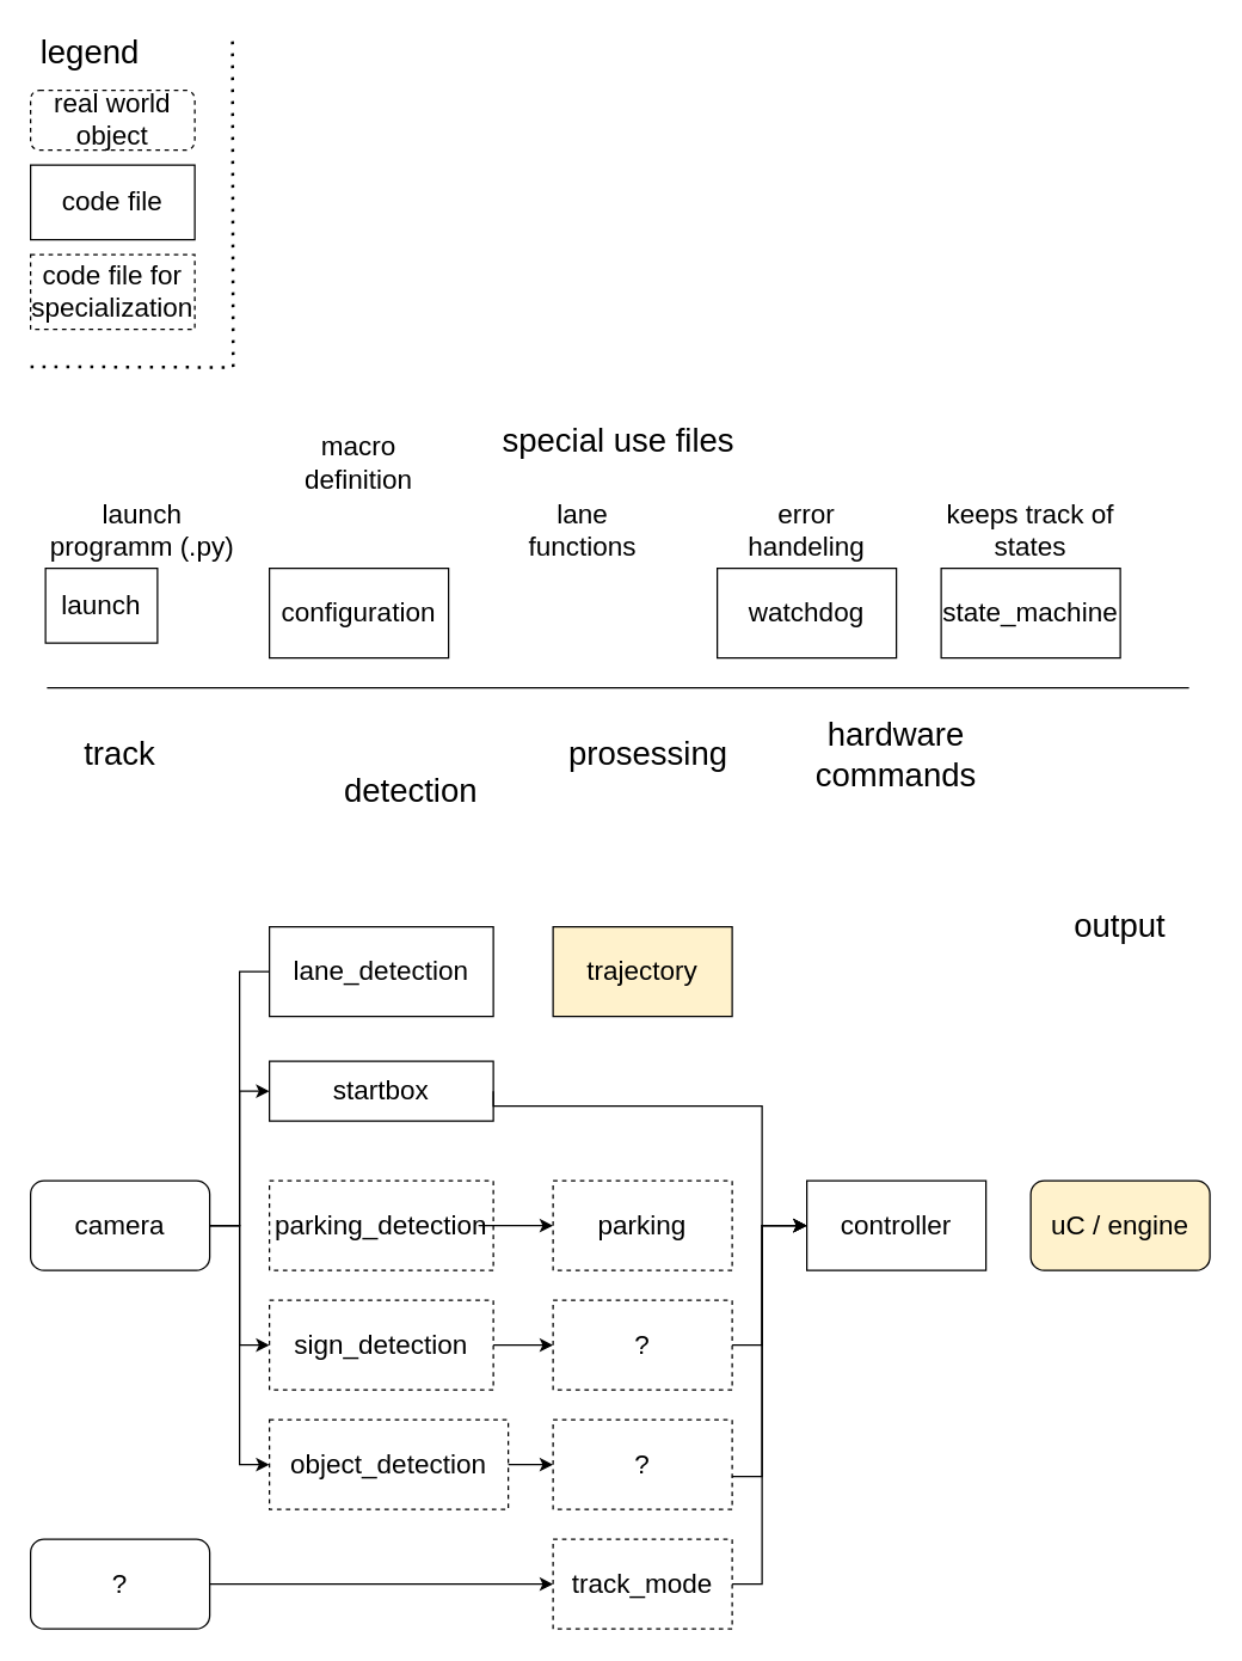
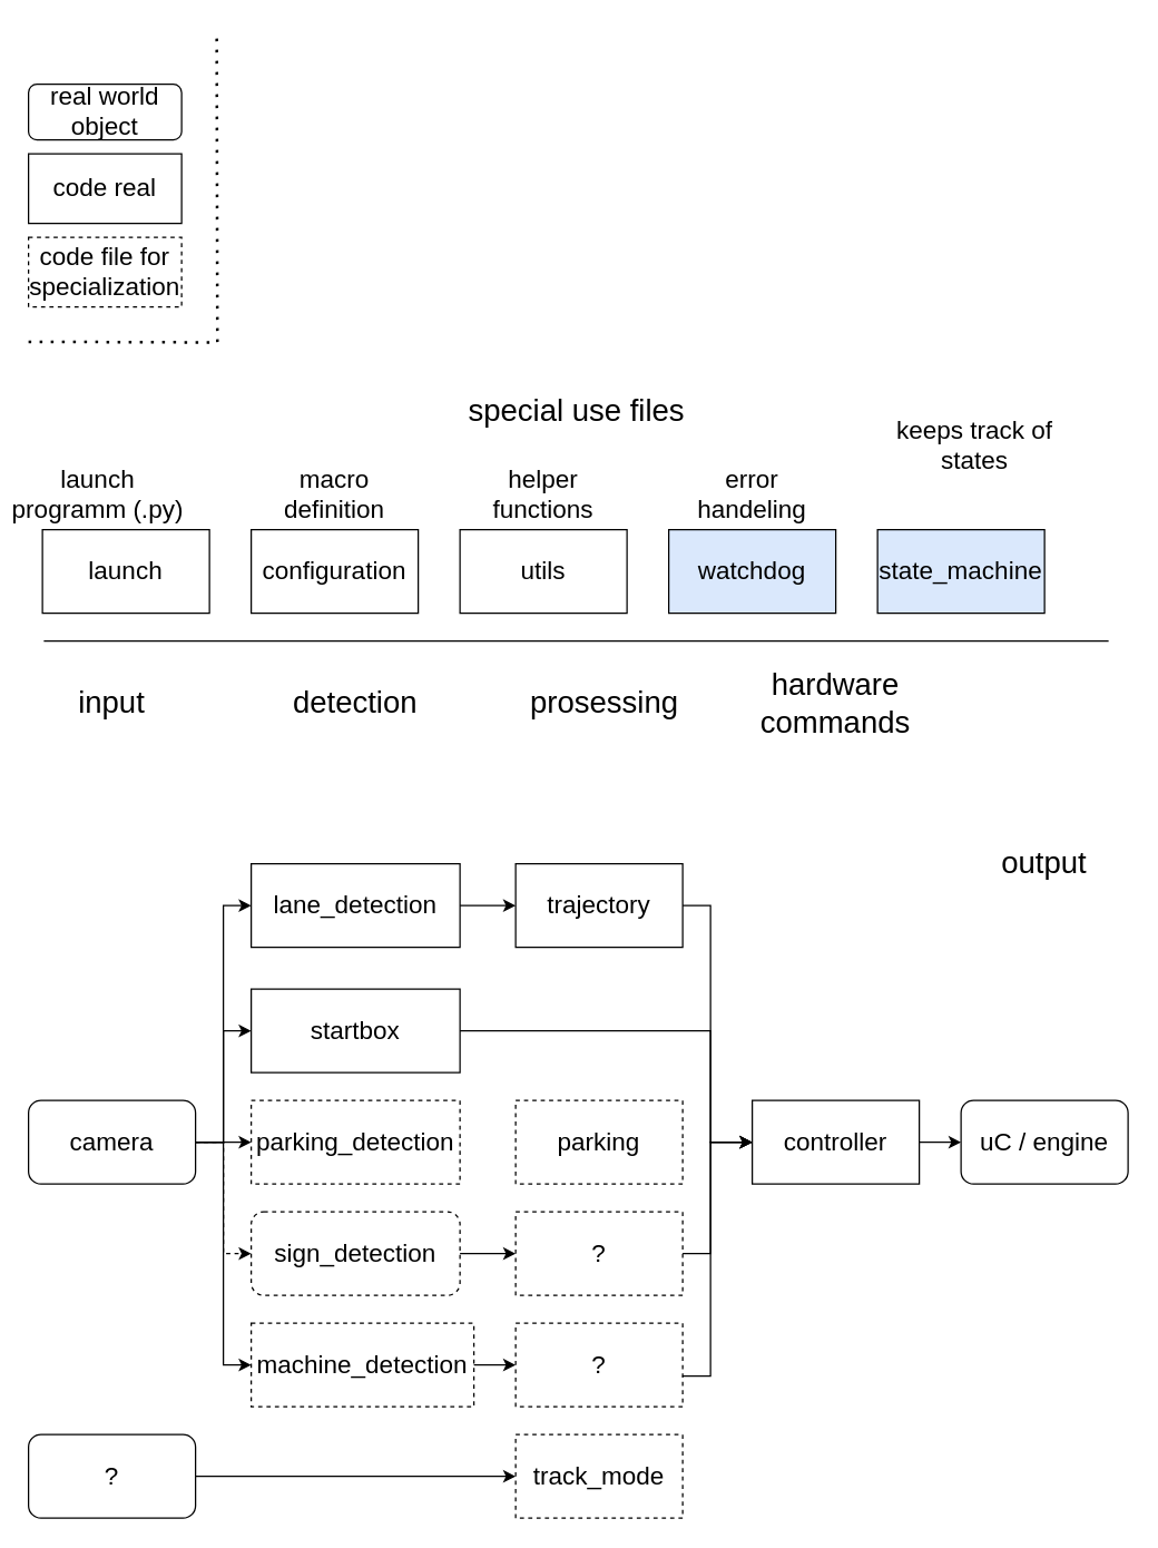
  <mxCell id="0" />
  <mxCell id="1" parent="0" />
  <mxCell id="2" value="lane_detection" style="rounded=0;whiteSpace=wrap;html=1;fontSize=18;" parent="1" vertex="1"><mxGeometry x="180" y="620" width="150" height="60" as="geometry" /></mxCell>
- <mxCell id="3" value="trajectory" style="rounded=0;whiteSpace=wrap;html=1;fontSize=18;fillColor=#fff2cc;" parent="1" vertex="1"><mxGeometry x="370" y="620" width="120" height="60" as="geometry" /></mxCell>
- <mxCell id="4" value="state_machine" style="rounded=0;whiteSpace=wrap;html=1;fontSize=18;" parent="1" vertex="1"><mxGeometry x="630" y="380" width="120" height="60" as="geometry" /></mxCell>
- <mxCell id="5" value="startbox" style="rounded=0;whiteSpace=wrap;html=1;fontSize=18;" parent="1" vertex="1"><mxGeometry x="180" y="710" width="150" height="40" as="geometry" /></mxCell>
+ <mxCell id="3" value="trajectory" style="rounded=0;whiteSpace=wrap;html=1;fontSize=18;" parent="1" vertex="1"><mxGeometry x="370" y="620" width="120" height="60" as="geometry" /></mxCell>
+ <mxCell id="4" value="state_machine" style="rounded=0;whiteSpace=wrap;html=1;fontSize=18;fillColor=#dae8fc;" parent="1" vertex="1"><mxGeometry x="630" y="380" width="120" height="60" as="geometry" /></mxCell>
+ <mxCell id="5" value="startbox" style="rounded=0;whiteSpace=wrap;html=1;fontSize=18;" parent="1" vertex="1"><mxGeometry x="180" y="710" width="150" height="60" as="geometry" /></mxCell>
  <mxCell id="6" value="controller" style="rounded=0;whiteSpace=wrap;html=1;fontSize=18;" parent="1" vertex="1"><mxGeometry x="540" y="790" width="120" height="60" as="geometry" /></mxCell>
- <mxCell id="7" value="sign_detection" style="rounded=0;whiteSpace=wrap;html=1;dashed=1;fontSize=18;" parent="1" vertex="1"><mxGeometry x="180" y="870" width="150" height="60" as="geometry" /></mxCell>
+ <mxCell id="7" value="sign_detection" style="whiteSpace=wrap;html=1;dashed=1;fontSize=18;rounded=1;" parent="1" vertex="1"><mxGeometry x="180" y="870" width="150" height="60" as="geometry" /></mxCell>
  <mxCell id="8" value="configuration" style="rounded=0;whiteSpace=wrap;html=1;fontSize=18;" parent="1" vertex="1"><mxGeometry x="180" y="380" width="120" height="60" as="geometry" /></mxCell>
- <mxCell id="9" value="launch" style="rounded=0;whiteSpace=wrap;html=1;fontSize=18;" parent="1" vertex="1"><mxGeometry x="30" y="380" width="75" height="50" as="geometry" /></mxCell>
+ <mxCell id="9" value="launch" style="rounded=0;whiteSpace=wrap;html=1;fontSize=18;" parent="1" vertex="1"><mxGeometry x="30" y="380" width="120" height="60" as="geometry" /></mxCell>
  <mxCell id="10" value="track_mode" style="rounded=0;whiteSpace=wrap;html=1;fontSize=18;dashed=1;" parent="1" vertex="1"><mxGeometry x="370" y="1030" width="120" height="60" as="geometry" /></mxCell>
- <mxCell id="11" value="object_detection" style="rounded=0;whiteSpace=wrap;html=1;fillStyle=auto;fillColor=default;strokeColor=default;dashed=1;fontSize=18;" parent="1" vertex="1"><mxGeometry x="180" y="950" width="160" height="60" as="geometry" /></mxCell>
+ <mxCell id="11" value="machine_detection" style="rounded=0;whiteSpace=wrap;html=1;fillStyle=auto;fillColor=default;strokeColor=default;dashed=1;fontSize=18;" parent="1" vertex="1"><mxGeometry x="180" y="950" width="160" height="60" as="geometry" /></mxCell>
  <mxCell id="12" value="parking_detection" style="rounded=0;whiteSpace=wrap;html=1;dashed=1;fontSize=18;" parent="1" vertex="1"><mxGeometry x="180" y="790" width="150" height="60" as="geometry" /></mxCell>
- <mxCell id="14" value="watchdog" style="rounded=0;whiteSpace=wrap;html=1;fontSize=18;" parent="1" vertex="1"><mxGeometry x="480" y="380" width="120" height="60" as="geometry" /></mxCell>
+ <mxCell id="13" value="utils" style="rounded=0;whiteSpace=wrap;html=1;fontSize=18;" parent="1" vertex="1"><mxGeometry x="330" y="380" width="120" height="60" as="geometry" /></mxCell>
+ <mxCell id="14" value="watchdog" style="rounded=0;whiteSpace=wrap;html=1;fontSize=18;fillColor=#dae8fc;" parent="1" vertex="1"><mxGeometry x="480" y="380" width="120" height="60" as="geometry" /></mxCell>
  <mxCell id="15" value="parking" style="rounded=0;whiteSpace=wrap;html=1;dashed=1;fontSize=18;" parent="1" vertex="1"><mxGeometry x="370" y="790" width="120" height="60" as="geometry" /></mxCell>
  <mxCell id="16" value="camera" style="rounded=1;whiteSpace=wrap;html=1;fontSize=18;" parent="1" vertex="1"><mxGeometry x="20" y="790" width="120" height="60" as="geometry" /></mxCell>
- <mxCell id="18" value="" style="endArrow=none;html=1;rounded=0;exitX=1;exitY=0.5;exitDx=0;exitDy=0;entryX=0;entryY=0.5;entryDx=0;entryDy=0;edgeStyle=orthogonalEdgeStyle;" parent="1" source="16" target="2" edge="1"><mxGeometry width="50" height="50" relative="1" as="geometry"><mxPoint x="410" y="810" as="sourcePoint" /><mxPoint x="460" y="760" as="targetPoint" /></mxGeometry></mxCell>
- <mxCell id="19" value="" style="endArrow=classic;html=1;rounded=0;edgeStyle=orthogonalEdgeStyle;exitX=1;exitY=0.5;exitDx=0;exitDy=0;entryX=0;entryY=0.5;entryDx=0;entryDy=0;" parent="1" source="16" target="7" edge="1"><mxGeometry width="50" height="50" relative="1" as="geometry"><mxPoint x="410" y="810" as="sourcePoint" /><mxPoint x="460" y="760" as="targetPoint" /></mxGeometry></mxCell>
+ <mxCell id="17" value="" style="endArrow=classic;html=1;rounded=0;exitX=1;exitY=0.5;exitDx=0;exitDy=0;entryX=0;entryY=0.5;entryDx=0;entryDy=0;edgeStyle=orthogonalEdgeStyle;" parent="1" source="16" target="12" edge="1"><mxGeometry width="50" height="50" relative="1" as="geometry"><mxPoint x="410" y="810" as="sourcePoint" /><mxPoint x="460" y="760" as="targetPoint" /></mxGeometry></mxCell>
+ <mxCell id="18" value="" style="endArrow=classic;html=1;rounded=0;exitX=1;exitY=0.5;exitDx=0;exitDy=0;entryX=0;entryY=0.5;entryDx=0;entryDy=0;edgeStyle=orthogonalEdgeStyle;" parent="1" source="16" target="2" edge="1"><mxGeometry width="50" height="50" relative="1" as="geometry"><mxPoint x="410" y="810" as="sourcePoint" /><mxPoint x="460" y="760" as="targetPoint" /></mxGeometry></mxCell>
+ <mxCell id="19" value="" style="endArrow=classic;html=1;rounded=0;edgeStyle=orthogonalEdgeStyle;exitX=1;exitY=0.5;exitDx=0;exitDy=0;entryX=0;entryY=0.5;entryDx=0;entryDy=0;dashed=1;" parent="1" source="16" target="7" edge="1"><mxGeometry width="50" height="50" relative="1" as="geometry"><mxPoint x="410" y="810" as="sourcePoint" /><mxPoint x="460" y="760" as="targetPoint" /></mxGeometry></mxCell>
  <mxCell id="20" value="" style="endArrow=classic;html=1;rounded=0;exitX=1;exitY=0.5;exitDx=0;exitDy=0;edgeStyle=orthogonalEdgeStyle;entryX=0;entryY=0.5;entryDx=0;entryDy=0;" parent="1" source="16" target="5" edge="1"><mxGeometry width="50" height="50" relative="1" as="geometry"><mxPoint x="410" y="810" as="sourcePoint" /><mxPoint x="460" y="760" as="targetPoint" /></mxGeometry></mxCell>
  <mxCell id="21" value="" style="endArrow=classic;html=1;rounded=0;exitX=1;exitY=0.5;exitDx=0;exitDy=0;edgeStyle=orthogonalEdgeStyle;entryX=0;entryY=0.5;entryDx=0;entryDy=0;" parent="1" source="16" target="11" edge="1"><mxGeometry width="50" height="50" relative="1" as="geometry"><mxPoint x="400" y="930" as="sourcePoint" /><mxPoint x="450" y="880" as="targetPoint" /></mxGeometry></mxCell>
- <mxCell id="22" value="macro definition" style="text;html=1;strokeColor=none;fillColor=none;align=center;verticalAlign=middle;whiteSpace=wrap;rounded=0;fontSize=18;" parent="1" vertex="1"><mxGeometry x="180" y="295" width="120" height="30" as="geometry" /></mxCell>
+ <mxCell id="22" value="macro definition" style="text;html=1;strokeColor=none;fillColor=none;align=center;verticalAlign=middle;whiteSpace=wrap;rounded=0;fontSize=18;" parent="1" vertex="1"><mxGeometry x="180" y="340" width="120" height="30" as="geometry" /></mxCell>
  <mxCell id="23" value="" style="endArrow=none;html=1;rounded=0;" parent="1" edge="1"><mxGeometry width="50" height="50" relative="1" as="geometry"><mxPoint x="31" y="460" as="sourcePoint" /><mxPoint x="796" y="460" as="targetPoint" /></mxGeometry></mxCell>
- <mxCell id="24" value="lane functions" style="text;html=1;strokeColor=none;fillColor=none;align=center;verticalAlign=middle;whiteSpace=wrap;rounded=0;fontSize=18;" parent="1" vertex="1"><mxGeometry x="340" y="340" width="100" height="30" as="geometry" /></mxCell>
- <mxCell id="25" value="launch programm (.py)" style="text;html=1;strokeColor=none;fillColor=none;align=center;verticalAlign=middle;whiteSpace=wrap;rounded=0;fontSize=18;" parent="1" vertex="1"><mxGeometry x="30" y="340" width="130" height="30" as="geometry" /></mxCell>
- <mxCell id="26" value="&lt;font style=&quot;font-size: 22px;&quot;&gt;legend&lt;/font&gt;" style="text;html=1;strokeColor=none;fillColor=none;align=center;verticalAlign=middle;whiteSpace=wrap;rounded=0;" parent="1" vertex="1"><mxGeometry x="30" y="20" width="60" height="30" as="geometry" /></mxCell>
- <mxCell id="27" value="real world object" style="rounded=1;whiteSpace=wrap;html=1;fontSize=18;dashed=1;" parent="1" vertex="1"><mxGeometry x="20" y="60" width="110" height="40" as="geometry" /></mxCell>
+ <mxCell id="24" value="helper functions" style="text;html=1;strokeColor=none;fillColor=none;align=center;verticalAlign=middle;whiteSpace=wrap;rounded=0;fontSize=18;" parent="1" vertex="1"><mxGeometry x="340" y="340" width="100" height="30" as="geometry" /></mxCell>
+ <mxCell id="25" value="launch programm (.py)" style="text;html=1;strokeColor=none;fillColor=none;align=center;verticalAlign=middle;whiteSpace=wrap;rounded=0;fontSize=18;" parent="1" vertex="1"><mxGeometry x="5" y="340" width="130" height="30" as="geometry" /></mxCell>
+ <mxCell id="27" value="real world object" style="rounded=1;whiteSpace=wrap;html=1;fontSize=18;" parent="1" vertex="1"><mxGeometry x="20" y="60" width="110" height="40" as="geometry" /></mxCell>
  <mxCell id="28" value="" style="endArrow=none;dashed=1;html=1;dashPattern=1 3;strokeWidth=2;rounded=0;edgeStyle=orthogonalEdgeStyle;" parent="1" edge="1"><mxGeometry width="50" height="50" relative="1" as="geometry"><mxPoint x="20" y="245" as="sourcePoint" /><mxPoint x="155.23" y="24.73" as="targetPoint" /></mxGeometry></mxCell>
- <mxCell id="29" value="code file" style="rounded=0;whiteSpace=wrap;html=1;fontSize=18;" parent="1" vertex="1"><mxGeometry x="20" y="110" width="110" height="50" as="geometry" /></mxCell>
+ <mxCell id="29" value="code real" style="rounded=0;whiteSpace=wrap;html=1;fontSize=18;" parent="1" vertex="1"><mxGeometry x="20" y="110" width="110" height="50" as="geometry" /></mxCell>
  <mxCell id="30" value="code file for specialization" style="rounded=0;whiteSpace=wrap;html=1;dashed=1;fontSize=18;" parent="1" vertex="1"><mxGeometry x="20" y="170" width="110" height="50" as="geometry" /></mxCell>
- <mxCell id="31" value="" style="endArrow=classic;html=1;rounded=0;edgeStyle=orthogonalEdgeStyle;exitX=1;exitY=0.5;exitDx=0;exitDy=0;entryX=0;entryY=0.5;entryDx=0;entryDy=0;" parent="1" source="12" target="15" edge="1"><mxGeometry width="50" height="50" relative="1" as="geometry"><mxPoint x="320" y="740" as="sourcePoint" /><mxPoint x="410" y="820" as="targetPoint" /><Array as="points"><mxPoint x="320" y="820" /><mxPoint x="320" y="820" /></Array></mxGeometry></mxCell>
- <mxCell id="33" value="&lt;font style=&quot;font-size: 22px;&quot;&gt;track&lt;/font&gt;" style="text;html=1;strokeColor=none;fillColor=none;align=center;verticalAlign=middle;whiteSpace=wrap;rounded=0;" parent="1" vertex="1"><mxGeometry x="50" y="490" width="60" height="30" as="geometry" /></mxCell>
+ <mxCell id="32" value="" style="endArrow=classic;html=1;rounded=0;edgeStyle=orthogonalEdgeStyle;exitX=1;exitY=0.5;exitDx=0;exitDy=0;entryX=0;entryY=0.5;entryDx=0;entryDy=0;" parent="1" source="2" target="3" edge="1"><mxGeometry width="50" height="50" relative="1" as="geometry"><mxPoint x="380" y="830" as="sourcePoint" /><mxPoint x="420" y="830" as="targetPoint" /></mxGeometry></mxCell>
+ <mxCell id="33" value="&lt;font style=&quot;font-size: 22px;&quot;&gt;input&lt;/font&gt;" style="text;html=1;strokeColor=none;fillColor=none;align=center;verticalAlign=middle;whiteSpace=wrap;rounded=0;" parent="1" vertex="1"><mxGeometry x="50" y="490" width="60" height="30" as="geometry" /></mxCell>
  <mxCell id="34" value="&lt;font style=&quot;font-size: 22px;&quot;&gt;prosessing&lt;/font&gt;" style="text;html=1;strokeColor=none;fillColor=none;align=center;verticalAlign=middle;whiteSpace=wrap;rounded=0;" parent="1" vertex="1"><mxGeometry x="359" y="490" width="150" height="30" as="geometry" /></mxCell>
  <mxCell id="35" value="&lt;font style=&quot;font-size: 22px;&quot;&gt;special use files&lt;/font&gt;" style="text;html=1;strokeColor=none;fillColor=none;align=center;verticalAlign=middle;whiteSpace=wrap;rounded=0;" parent="1" vertex="1"><mxGeometry x="319" y="280" width="190" height="30" as="geometry" /></mxCell>
  <mxCell id="36" value="error handeling" style="text;html=1;strokeColor=none;fillColor=none;align=center;verticalAlign=middle;whiteSpace=wrap;rounded=0;fontSize=18;" parent="1" vertex="1"><mxGeometry x="490" y="340" width="100" height="30" as="geometry" /></mxCell>
  <mxCell id="37" value="?" style="rounded=1;whiteSpace=wrap;html=1;fontSize=18;" parent="1" vertex="1"><mxGeometry x="20" y="1030" width="120" height="60" as="geometry" /></mxCell>
  <mxCell id="38" value="" style="endArrow=classic;html=1;rounded=0;edgeStyle=orthogonalEdgeStyle;exitX=1;exitY=0.5;exitDx=0;exitDy=0;entryX=0;entryY=0.5;entryDx=0;entryDy=0;" parent="1" source="37" target="10" edge="1"><mxGeometry width="50" height="50" relative="1" as="geometry"><mxPoint x="310" y="830" as="sourcePoint" /><mxPoint x="350" y="830" as="targetPoint" /></mxGeometry></mxCell>
- <mxCell id="39" value="keeps track of states" style="text;html=1;strokeColor=none;fillColor=none;align=center;verticalAlign=middle;whiteSpace=wrap;rounded=0;fontSize=18;" parent="1" vertex="1"><mxGeometry x="625" y="340" width="130" height="30" as="geometry" /></mxCell>
+ <mxCell id="39" value="keeps track of states" style="text;html=1;strokeColor=none;fillColor=none;align=center;verticalAlign=middle;whiteSpace=wrap;rounded=0;fontSize=18;" parent="1" vertex="1"><mxGeometry x="635" y="305" width="130" height="30" as="geometry" /></mxCell>
  <mxCell id="40" value="&lt;font style=&quot;font-size: 22px;&quot;&gt;hardware commands&lt;/font&gt;" style="text;html=1;strokeColor=none;fillColor=none;align=center;verticalAlign=middle;whiteSpace=wrap;rounded=0;" parent="1" vertex="1"><mxGeometry x="520" y="490" width="160" height="30" as="geometry" /></mxCell>
- <mxCell id="41" value="&lt;font style=&quot;font-size: 22px;&quot;&gt;detection&lt;/font&gt;" style="text;html=1;strokeColor=none;fillColor=none;align=center;verticalAlign=middle;whiteSpace=wrap;rounded=0;" parent="1" vertex="1"><mxGeometry x="200" y="515" width="150" height="30" as="geometry" /></mxCell>
+ <mxCell id="41" value="&lt;font style=&quot;font-size: 22px;&quot;&gt;detection&lt;/font&gt;" style="text;html=1;strokeColor=none;fillColor=none;align=center;verticalAlign=middle;whiteSpace=wrap;rounded=0;" parent="1" vertex="1"><mxGeometry x="180" y="490" width="150" height="30" as="geometry" /></mxCell>
  <mxCell id="42" value="&lt;font style=&quot;font-size: 22px;&quot;&gt;output&lt;/font&gt;" style="text;html=1;strokeColor=none;fillColor=none;align=center;verticalAlign=middle;whiteSpace=wrap;rounded=0;" parent="1" vertex="1"><mxGeometry x="720" y="605" width="60" height="30" as="geometry" /></mxCell>
- <mxCell id="43" value="uC / engine" style="rounded=1;whiteSpace=wrap;html=1;fontSize=18;fillColor=#fff2cc;" parent="1" vertex="1"><mxGeometry x="690" y="790" width="120" height="60" as="geometry" /></mxCell>
+ <mxCell id="43" value="uC / engine" style="rounded=1;whiteSpace=wrap;html=1;fontSize=18;" parent="1" vertex="1"><mxGeometry x="690" y="790" width="120" height="60" as="geometry" /></mxCell>
+ <mxCell id="44" value="" style="endArrow=classic;html=1;rounded=0;edgeStyle=orthogonalEdgeStyle;entryX=0;entryY=0.5;entryDx=0;entryDy=0;exitX=1;exitY=0.5;exitDx=0;exitDy=0;" parent="1" source="6" target="43" edge="1"><mxGeometry width="50" height="50" relative="1" as="geometry"><mxPoint x="660" y="720" as="sourcePoint" /><mxPoint x="500" y="750" as="targetPoint" /></mxGeometry></mxCell>
  <mxCell id="45" value="" style="endArrow=classic;html=1;rounded=0;edgeStyle=orthogonalEdgeStyle;exitX=1;exitY=0.5;exitDx=0;exitDy=0;entryX=0;entryY=0.5;entryDx=0;entryDy=0;" parent="1" source="5" target="6" edge="1"><mxGeometry width="50" height="50" relative="1" as="geometry"><mxPoint x="310" y="660" as="sourcePoint" /><mxPoint x="350" y="660" as="targetPoint" /><Array as="points"><mxPoint x="510" y="740" /><mxPoint x="510" y="820" /></Array></mxGeometry></mxCell>
- <mxCell id="47" value="" style="endArrow=classic;html=1;rounded=0;edgeStyle=orthogonalEdgeStyle;exitX=1;exitY=0.5;exitDx=0;exitDy=0;entryX=0;entryY=0.5;entryDx=0;entryDy=0;" parent="1" source="10" target="6" edge="1"><mxGeometry width="50" height="50" relative="1" as="geometry"><mxPoint x="330" y="680" as="sourcePoint" /><mxPoint x="370" y="680" as="targetPoint" /><Array as="points"><mxPoint x="510" y="1060" /><mxPoint x="510" y="820" /></Array></mxGeometry></mxCell>
+ <mxCell id="46" value="" style="endArrow=classic;html=1;rounded=0;edgeStyle=orthogonalEdgeStyle;exitX=1;exitY=0.5;exitDx=0;exitDy=0;entryX=0;entryY=0.5;entryDx=0;entryDy=0;" parent="1" source="3" target="6" edge="1"><mxGeometry width="50" height="50" relative="1" as="geometry"><mxPoint x="320" y="670" as="sourcePoint" /><mxPoint x="360" y="670" as="targetPoint" /><Array as="points"><mxPoint x="510" y="650" /><mxPoint x="510" y="820" /></Array></mxGeometry></mxCell>
  <mxCell id="48" value="?" style="rounded=0;whiteSpace=wrap;html=1;dashed=1;fontSize=18;" parent="1" vertex="1"><mxGeometry x="370" y="870" width="120" height="60" as="geometry" /></mxCell>
  <mxCell id="49" value="?" style="rounded=0;whiteSpace=wrap;html=1;fillStyle=auto;fillColor=default;strokeColor=default;dashed=1;fontSize=18;" parent="1" vertex="1"><mxGeometry x="370" y="950" width="120" height="60" as="geometry" /></mxCell>
  <mxCell id="50" value="" style="endArrow=classic;html=1;rounded=0;edgeStyle=orthogonalEdgeStyle;entryX=0;entryY=0.5;entryDx=0;entryDy=0;exitX=1;exitY=0.5;exitDx=0;exitDy=0;" parent="1" source="7" target="48" edge="1"><mxGeometry width="50" height="50" relative="1" as="geometry"><mxPoint x="635" y="830" as="sourcePoint" /><mxPoint x="680" y="830" as="targetPoint" /></mxGeometry></mxCell>
  <mxCell id="51" value="" style="endArrow=classic;html=1;rounded=0;edgeStyle=orthogonalEdgeStyle;entryX=0;entryY=0.5;entryDx=0;entryDy=0;exitX=1;exitY=0.5;exitDx=0;exitDy=0;" parent="1" source="11" target="49" edge="1"><mxGeometry width="50" height="50" relative="1" as="geometry"><mxPoint x="645" y="840" as="sourcePoint" /><mxPoint x="690" y="840" as="targetPoint" /></mxGeometry></mxCell>
  <mxCell id="52" value="" style="endArrow=classic;html=1;rounded=0;edgeStyle=orthogonalEdgeStyle;entryX=0;entryY=0.5;entryDx=0;entryDy=0;exitX=0.998;exitY=0.633;exitDx=0;exitDy=0;exitPerimeter=0;" parent="1" source="49" target="6" edge="1"><mxGeometry width="50" height="50" relative="1" as="geometry"><mxPoint x="655" y="850" as="sourcePoint" /><mxPoint x="700" y="850" as="targetPoint" /><Array as="points"><mxPoint x="510" y="988" /><mxPoint x="510" y="820" /></Array></mxGeometry></mxCell>
  <mxCell id="53" value="" style="endArrow=classic;html=1;rounded=0;edgeStyle=orthogonalEdgeStyle;entryX=0;entryY=0.5;entryDx=0;entryDy=0;exitX=1;exitY=0.5;exitDx=0;exitDy=0;" parent="1" source="48" target="6" edge="1"><mxGeometry width="50" height="50" relative="1" as="geometry"><mxPoint x="665" y="860" as="sourcePoint" /><mxPoint x="710" y="860" as="targetPoint" /><Array as="points"><mxPoint x="510" y="900" /><mxPoint x="510" y="820" /></Array></mxGeometry></mxCell>
